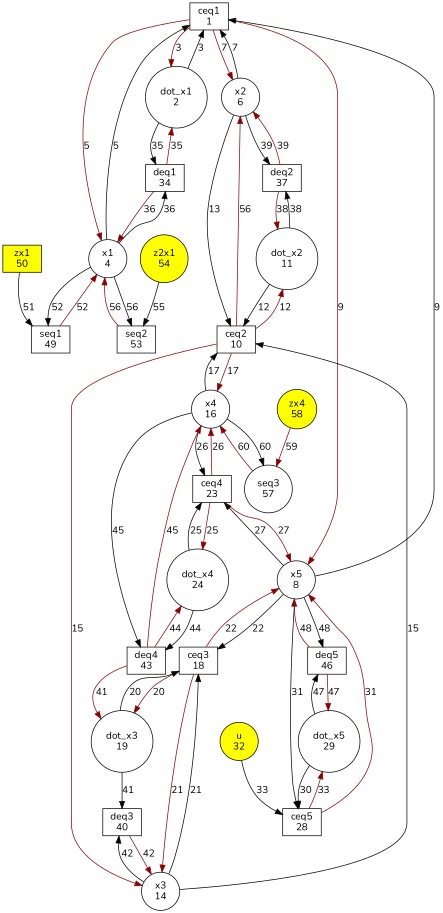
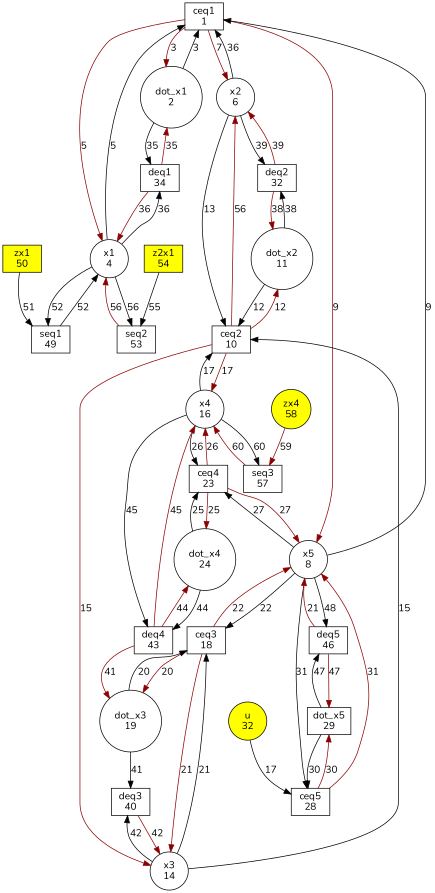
  digraph {
    fontname=Nunito
    rankdir=TB
    node [fillcolor=white fontname=Nunito shape=box style=filled]
    edge [fontname=Nunito penwidth=1]
    n1 [label="ceq1\n1"]
    n2 [label="dot_x1\n2" shape=circle]
    n3 [label="x1\n4" shape=circle]
    n4 [label="x2\n6" shape=circle]
    n5 [label="x5\n8" shape=circle]
    n6 [label="deq1\n34"]
    n7 [label="seq1\n49"]
    n8 [label="seq2\n53"]
    n9 [label="ceq2\n10"]
-   n10 [label="deq2\n37"]
+   n10 [label="deq2\n32"]
    n11 [label="ceq3\n18"]
    n12 [label="ceq4\n23"]
    n13 [label="ceq5\n28"]
    n14 [label="deq5\n46"]
    n15 [label="dot_x2\n11" shape=circle]
    n16 [label="x3\n14" shape=circle]
    n17 [label="x4\n16" shape=circle]
    n18 [label="deq3\n40"]
    n19 [label="deq4\n43"]
-   n20 [label="seq3\n57" shape=circle]
+   n20 [label="seq3\n57"]
    n21 [label="dot_x3\n19" shape=circle]
    n22 [label="dot_x4\n24" shape=circle]
-   n23 [label="dot_x5\n29" shape=circle]
+   n23 [label="dot_x5\n29"]
    n24 [fillcolor=yellow label="u\n32" shape=circle]
    n25 [fillcolor=yellow label="zx1\n50"]
-   n26 [fillcolor=yellow label="z2x1\n54" shape=circle]
+   n26 [fillcolor=yellow label="z2x1\n54"]
    n27 [fillcolor=yellow label="zx4\n58" shape=circle]
    n1 -> n2 [color=red4 label=3]
    n1 -> n3 [color=red4 label=5]
    n1 -> n4 [color=red4 label=7]
    n1 -> n5 [color=red4 label=9]
    n2 -> n1 [label=3]
    n2 -> n6 [label=35]
    n3 -> n1 [label=5]
    n3 -> n6 [label=36]
    n3 -> n7 [label=52]
    n3 -> n8 [label=56]
-   n4 -> n1 [label=7]
+   n4 -> n1 [label=36]
    n4 -> n9 [label=13]
    n4 -> n10 [label=39]
    n5 -> n1 [label=9]
    n5 -> n11 [label=22]
    n5 -> n12 [label=27]
    n5 -> n13 [label=31]
    n5 -> n14 [label=48]
    n6 -> n2 [color=red4 label=35]
    n6 -> n3 [color=red4 label=36]
-   n7 -> n3 [color=red4 label=52]
+   n7 -> n3 [color=black label=52]
    n8 -> n3 [color=red4 label=56]
    n9 -> n4 [color=red4 label=56]
    n9 -> n15 [color=red4 label=12]
    n9 -> n16 [color=red4 label=15]
    n9 -> n17 [color=red4 label=17]
    n10 -> n4 [color=red4 label=39]
    n10 -> n15 [color=red4 label=38]
    n11 -> n5 [color=red4 label=22]
    n11 -> n16 [color=red4 label=21]
    n11 -> n21 [color=red4 label=20]
    n12 -> n5 [color=red4 label=27]
    n12 -> n17 [color=red4 label=26]
    n12 -> n22 [color=red4 label=25]
    n13 -> n5 [color=red4 label=31]
-   n13 -> n23 [color=red4 label=33]
-   n14 -> n5 [color=red4 label=48]
+   n13 -> n23 [color=red4 label=30]
+   n14 -> n5 [color=red4 label=21]
    n14 -> n23 [color=red4 label=47]
    n15 -> n9 [label=12]
    n15 -> n10 [label=38]
    n16 -> n9 [label=15]
    n16 -> n11 [label=21]
    n16 -> n18 [label=42]
    n17 -> n9 [label=17]
    n17 -> n12 [label=26]
    n17 -> n19 [label=45]
    n17 -> n20 [label=60]
    n18 -> n16 [color=red4 label=42]
    n19 -> n17 [color=red4 label=45]
    n19 -> n21 [color=red4 label=41]
    n19 -> n22 [color=red4 label=44]
    n20 -> n17 [color=red4 label=60]
    n21 -> n11 [label=20]
    n21 -> n18 [label=41]
    n22 -> n12 [label=25]
    n22 -> n19 [label=44]
    n23 -> n13 [label=30]
    n23 -> n14 [label=47]
-   n24 -> n13 [label=33]
+   n24 -> n13 [label=17]
    n25 -> n7 [label=51]
    n26 -> n8 [label=55]
    n27 -> n20 [color=red4 label=59]
  }
